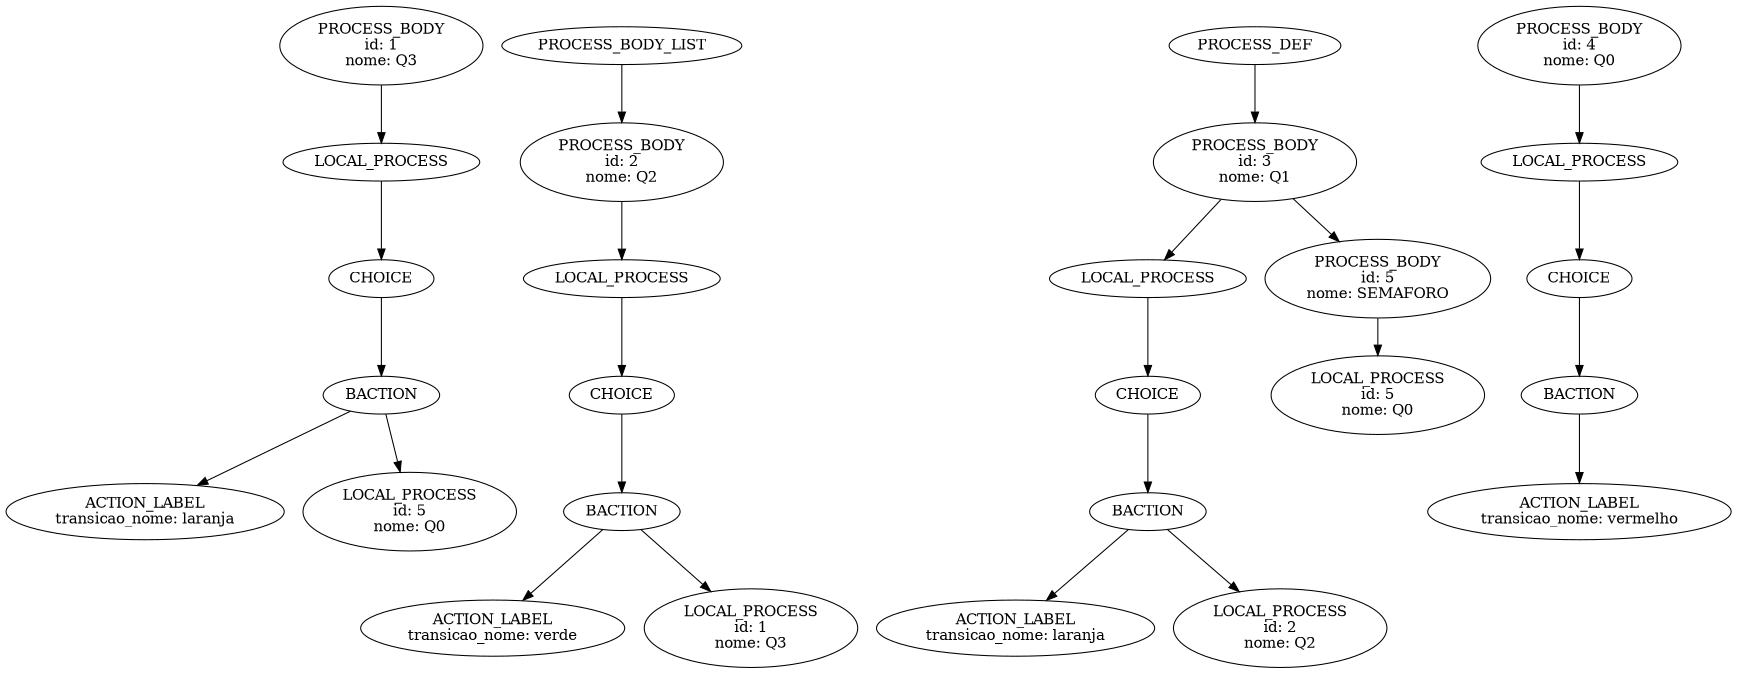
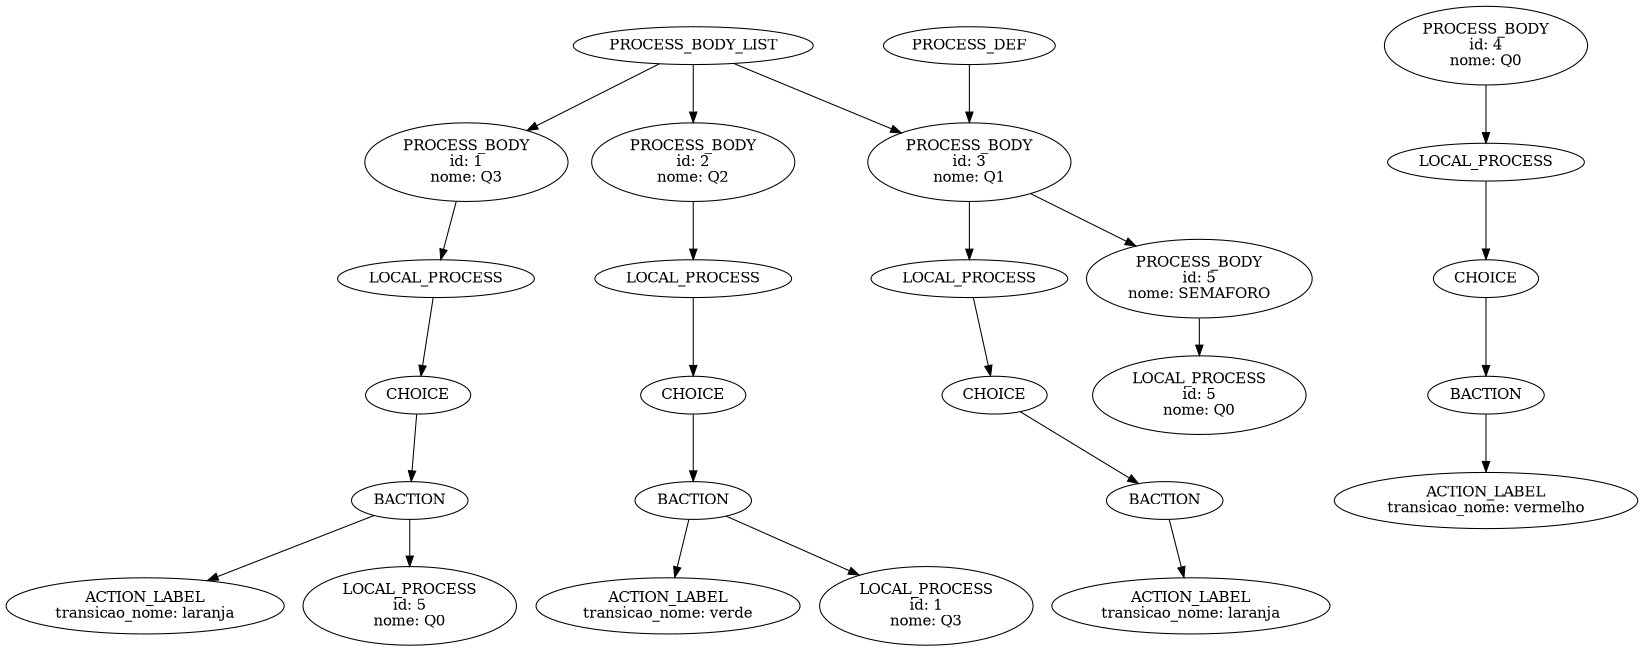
  digraph {
    n1 [label="ACTION_LABEL\ntransicao_nome: laranja\n"]
    n2 [label="LOCAL_PROCESS\nid: 5\nnome: Q0\n"]
    n3 [label="BACTION\n"]
    n4 [label="CHOICE\n"]
    n5 [label="LOCAL_PROCESS\n"]
    n6 [label="PROCESS_BODY\nid: 1\nnome: Q3\n"]
    n7 [label="ACTION_LABEL\ntransicao_nome: verde\n"]
    n8 [label="LOCAL_PROCESS\nid: 1\nnome: Q3\n"]
    n9 [label="BACTION\n"]
    n10 [label="CHOICE\n"]
    n11 [label="LOCAL_PROCESS\n"]
    n12 [label="PROCESS_BODY\nid: 2\nnome: Q2\n"]
    n13 [label="ACTION_LABEL\ntransicao_nome: laranja\n"]
-   n14 [label="LOCAL_PROCESS\nid: 2\nnome: Q2\n"]
    n15 [label="BACTION\n"]
    n16 [label="CHOICE\n"]
    n17 [label="LOCAL_PROCESS\n"]
    n18 [label="PROCESS_BODY\nid: 3\nnome: Q1\n"]
    n19 [label="PROCESS_BODY\nid: 5\nnome: SEMAFORO\n"]
    n20 [label="ACTION_LABEL\ntransicao_nome: vermelho\n"]
    n21 [label="BACTION\n"]
    n22 [label="CHOICE\n"]
    n23 [label="LOCAL_PROCESS\n"]
    n24 [label="PROCESS_BODY\nid: 4\nnome: Q0\n"]
    n25 [label="LOCAL_PROCESS\nid: 5\nnome: Q0\n"]
    n26 [label="PROCESS_BODY_LIST\n"]
    n27 [label="PROCESS_DEF\n"]
    n3 -> n1
    n3 -> n2
    n4 -> n3
    n5 -> n4
    n6 -> n5
    n9 -> n7
    n9 -> n8
    n10 -> n9
    n11 -> n10
    n12 -> n11
    n15 -> n13
-   n15 -> n14
    n16 -> n15
    n17 -> n16
    n18 -> n17
    n18 -> n19
    n19 -> n25
    n21 -> n20
    n22 -> n21
    n23 -> n22
    n24 -> n23
+   n26 -> n6
    n26 -> n12
+   n26 -> n18
    n27 -> n18
  }
